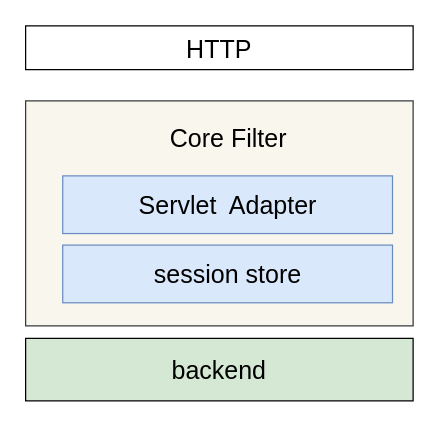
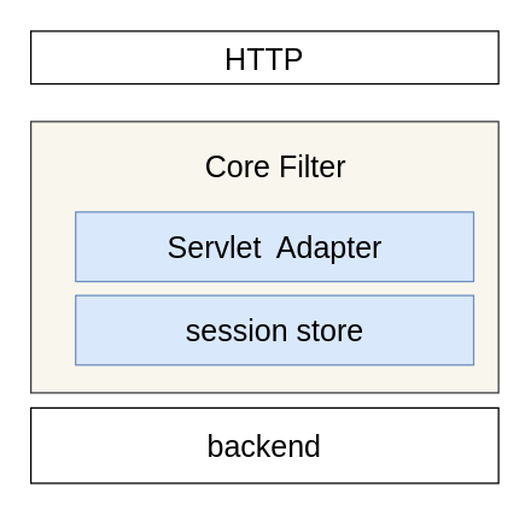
  <mxCell id="0" />
  <mxCell id="1" parent="0" />
  <mxCell id="2" value="" style="group" vertex="1" connectable="0" parent="1"><mxGeometry x="20" y="80" width="310" height="180" as="geometry" /></mxCell>
  <mxCell id="3" value="" style="rounded=0;whiteSpace=wrap;html=1;fontSize=20;fillColor=#f9f7ed;strokeColor=#36393d;" vertex="1" parent="2"><mxGeometry width="310" height="180" as="geometry" /></mxCell>
  <mxCell id="4" value="Core Filter" style="text;html=1;align=center;verticalAlign=middle;resizable=0;points=[];autosize=1;strokeColor=none;fillColor=none;fontSize=20;" vertex="1" parent="2"><mxGeometry x="107.181" y="13.846" width="110" height="30" as="geometry" /></mxCell>
  <mxCell id="5" value="Servlet&amp;nbsp; Adapter" style="rounded=0;whiteSpace=wrap;html=1;fontSize=20;fillColor=#dae8fc;strokeColor=#6c8ebf;" vertex="1" parent="2"><mxGeometry x="29.681" y="60.0" width="263.83" height="46.154" as="geometry" /></mxCell>
  <mxCell id="6" value="session store" style="rounded=0;whiteSpace=wrap;html=1;fontSize=20;fillColor=#dae8fc;strokeColor=#6c8ebf;" vertex="1" parent="2"><mxGeometry x="29.681" y="115.385" width="263.83" height="46.154" as="geometry" /></mxCell>
  <mxCell id="7" value="HTTP" style="rounded=0;whiteSpace=wrap;html=1;fontSize=20;" vertex="1" parent="1"><mxGeometry x="20" y="20" width="310" height="35" as="geometry" /></mxCell>
- <mxCell id="8" value="backend" style="rounded=0;whiteSpace=wrap;html=1;fontSize=20;fillColor=#d5e8d4;" vertex="1" parent="1"><mxGeometry x="20" y="270" width="310" height="50" as="geometry" /></mxCell>
+ <mxCell id="8" value="backend" style="rounded=0;whiteSpace=wrap;html=1;fontSize=20;" vertex="1" parent="1"><mxGeometry x="20" y="270" width="310" height="50" as="geometry" /></mxCell>
